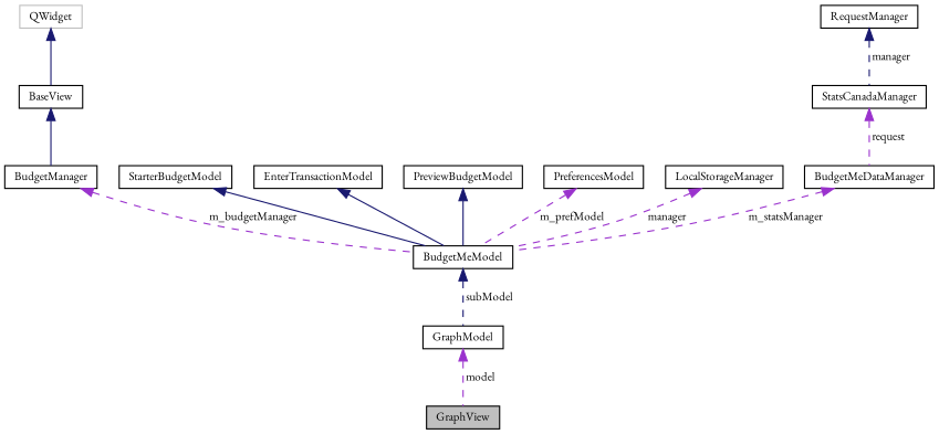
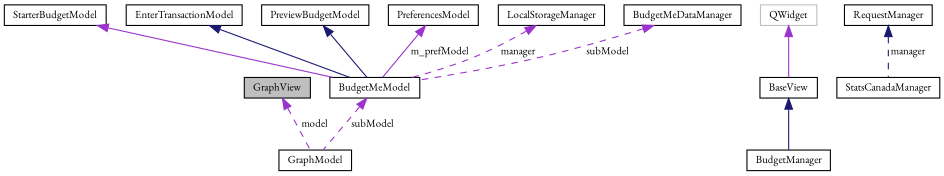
  digraph {
    fontname="EB Garamond"
    rankdir=TB
    node [color=black fillcolor=white fontname="EB Garamond" fontsize=10 shape=record style=filled]
    edge [color=darkorchid3 dir=back fontname="EB Garamond" fontsize=10 labelfontname=Helvetica labelfontsize=10 style=dashed]
    n1 [fillcolor=grey75 fontcolor=black height=0.2 label=GraphView width=0.4]
    n2 [height=0.2 label=BaseView width=0.4]
    n3 [height=0.2 label=BudgetManager width=0.4]
    n4 [color=grey75 height=0.2 label=QWidget width=0.4]
    n5 [height=0.2 label=GraphModel width=0.4]
    n6 [height=0.2 label=BudgetMeModel width=0.4]
    n7 [height=0.2 label=StarterBudgetModel width=0.4]
    n8 [height=0.2 label=EnterTransactionModel width=0.4]
    n9 [height=0.2 label=PreviewBudgetModel width=0.4]
    n10 [height=0.2 label=PreferencesModel width=0.4]
    n11 [height=0.2 label=LocalStorageManager width=0.4]
    n12 [height=0.2 label=BudgetMeDataManager width=0.4]
    n13 [height=0.2 label=StatsCanadaManager width=0.4]
    n14 [height=0.2 label=RequestManager width=0.4]
    n2 -> n3 [color=midnightblue style=solid]
-   n3 -> n6 [label=" m_budgetManager"]
-   n4 -> n2 [color=midnightblue style=solid]
-   n5 -> n1 [label=" model"]
-   n6 -> n5 [color=midnightblue label=" subModel"]
-   n7 -> n6 [color=midnightblue style=solid]
+   n4 -> n2 [style=solid]
+   n1 -> n5 [label=" model"]
+   n6 -> n5 [label=" subModel"]
+   n7 -> n6 [style=solid]
    n8 -> n6 [color=midnightblue style=solid]
    n9 -> n6 [color=midnightblue style=solid]
-   n10 -> n6 [label=" m_prefModel"]
+   n10 -> n6 [label=" m_prefModel" style=solid]
    n11 -> n6 [label=" manager"]
-   n12 -> n6 [label=" m_statsManager"]
-   n13 -> n12 [label=" request"]
+   n12 -> n6 [label=" subModel"]
    n14 -> n13 [color=midnightblue label=" manager"]
  }
